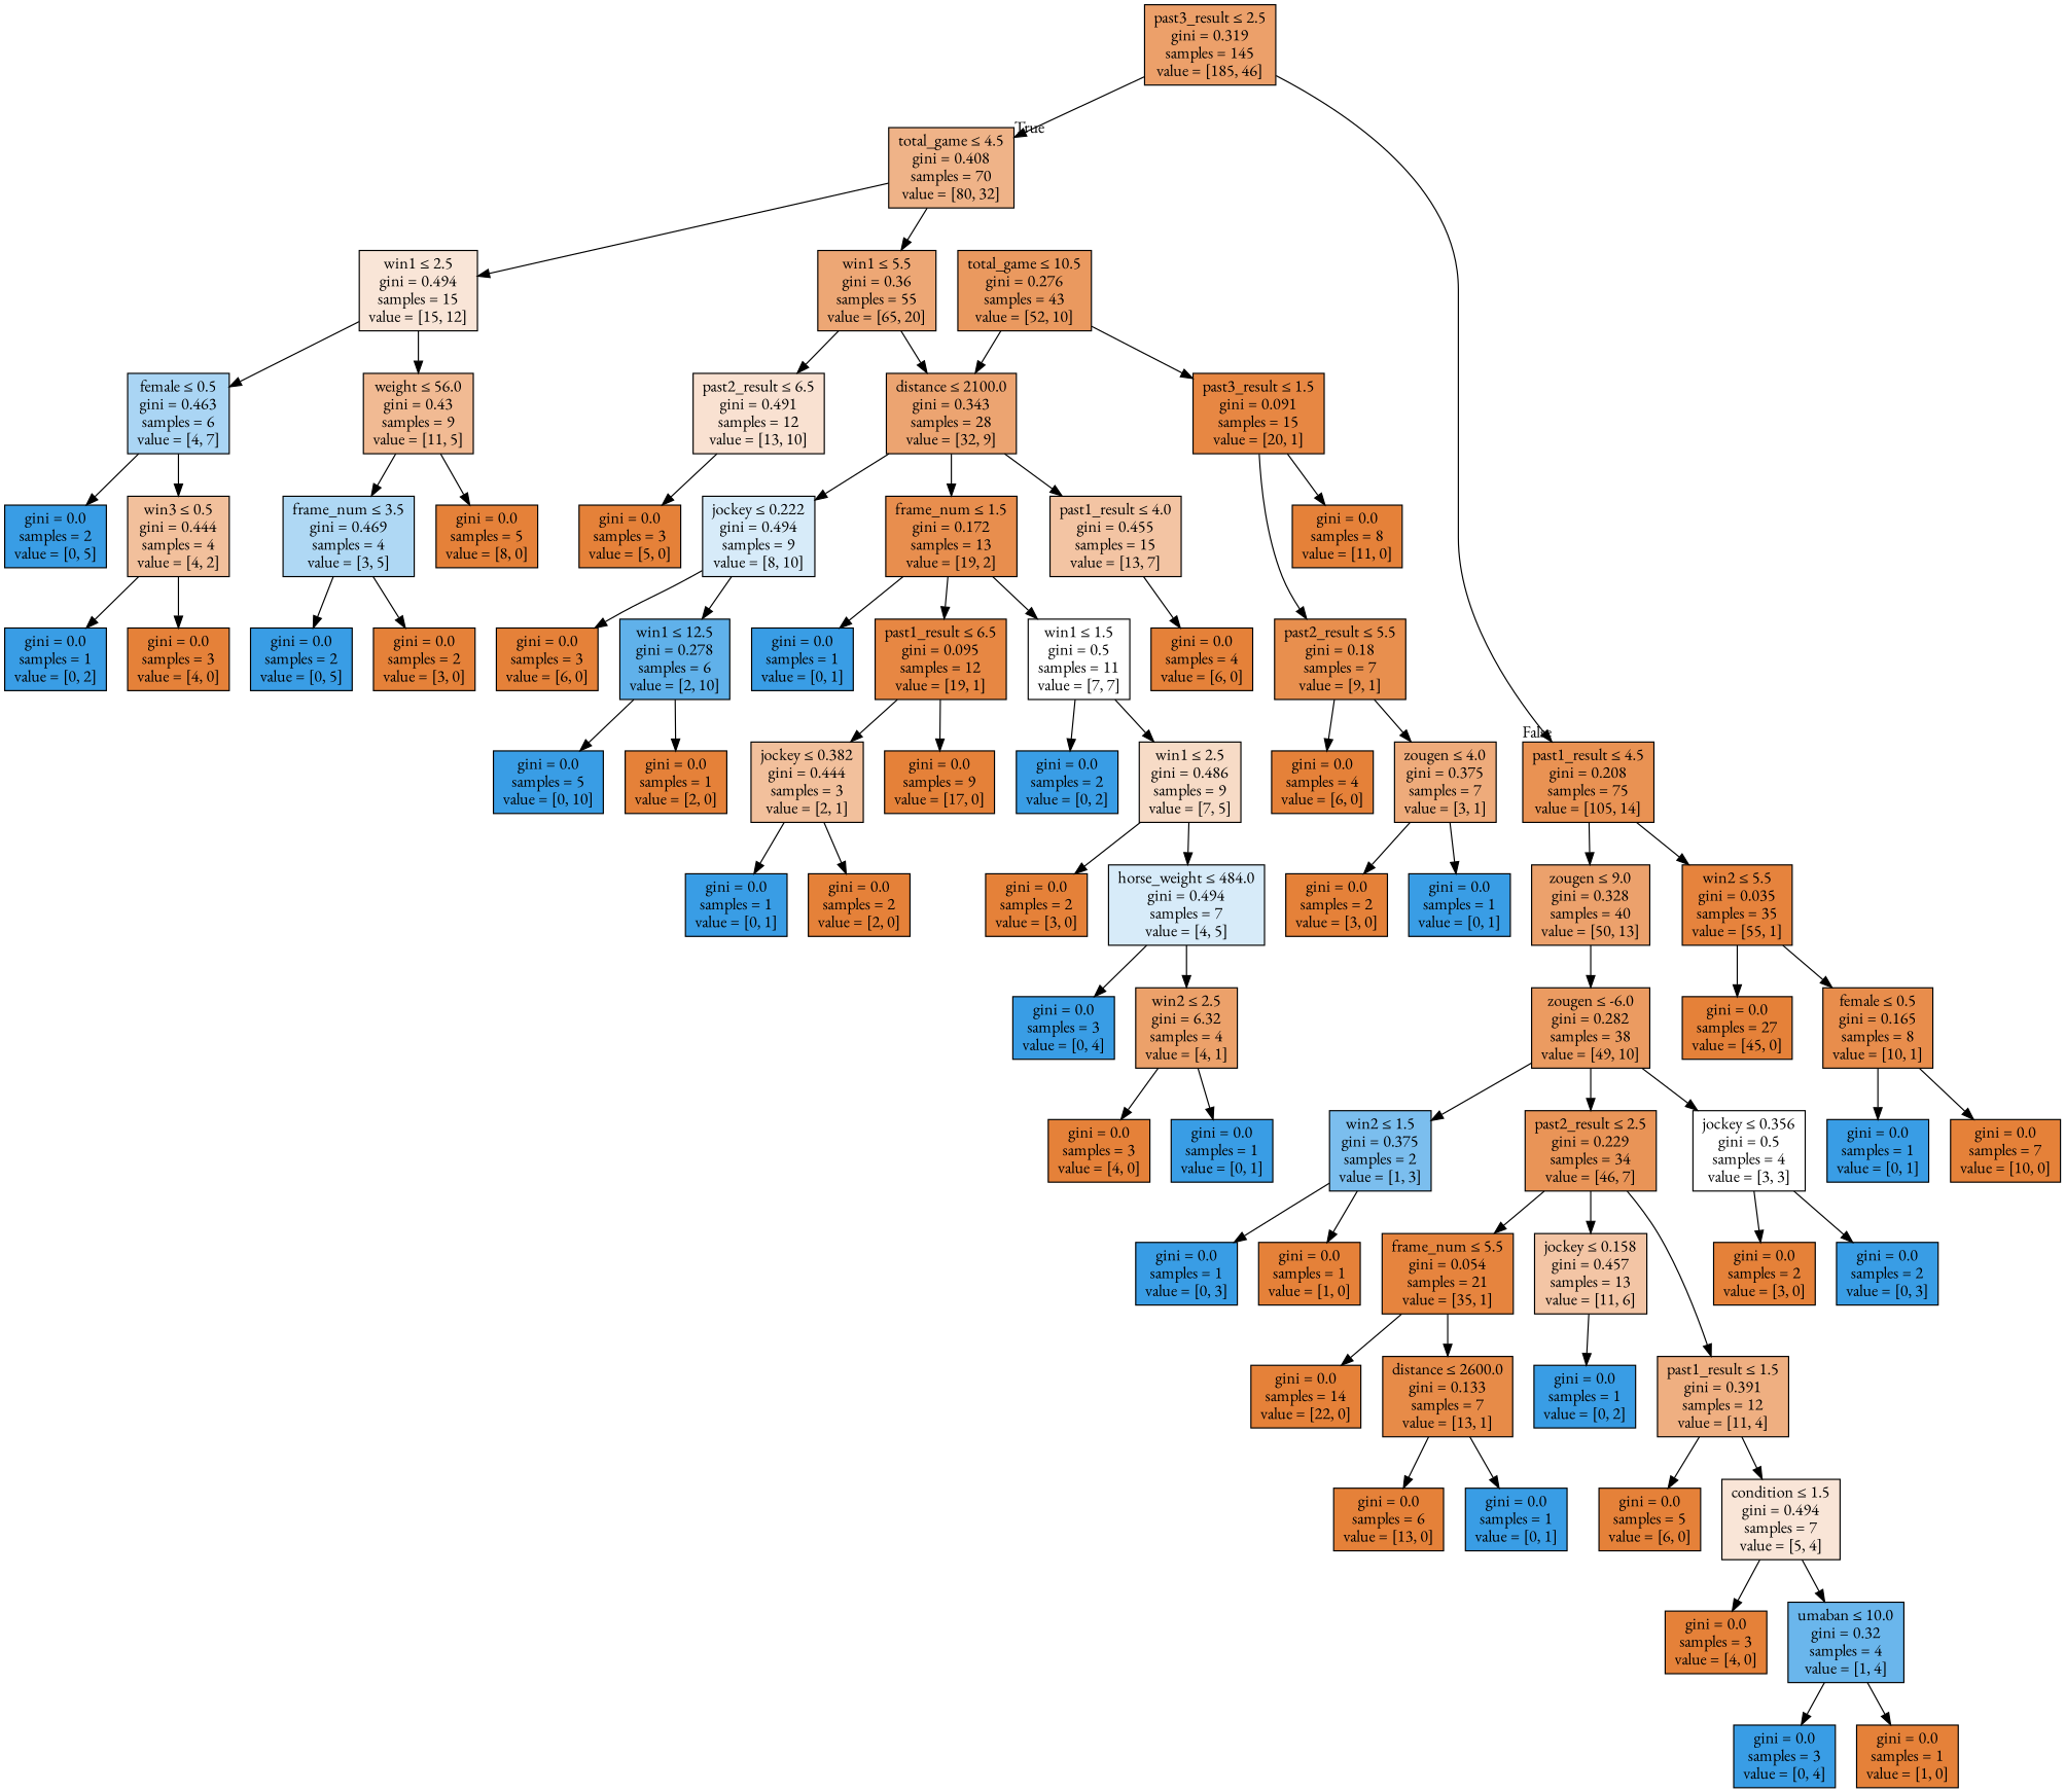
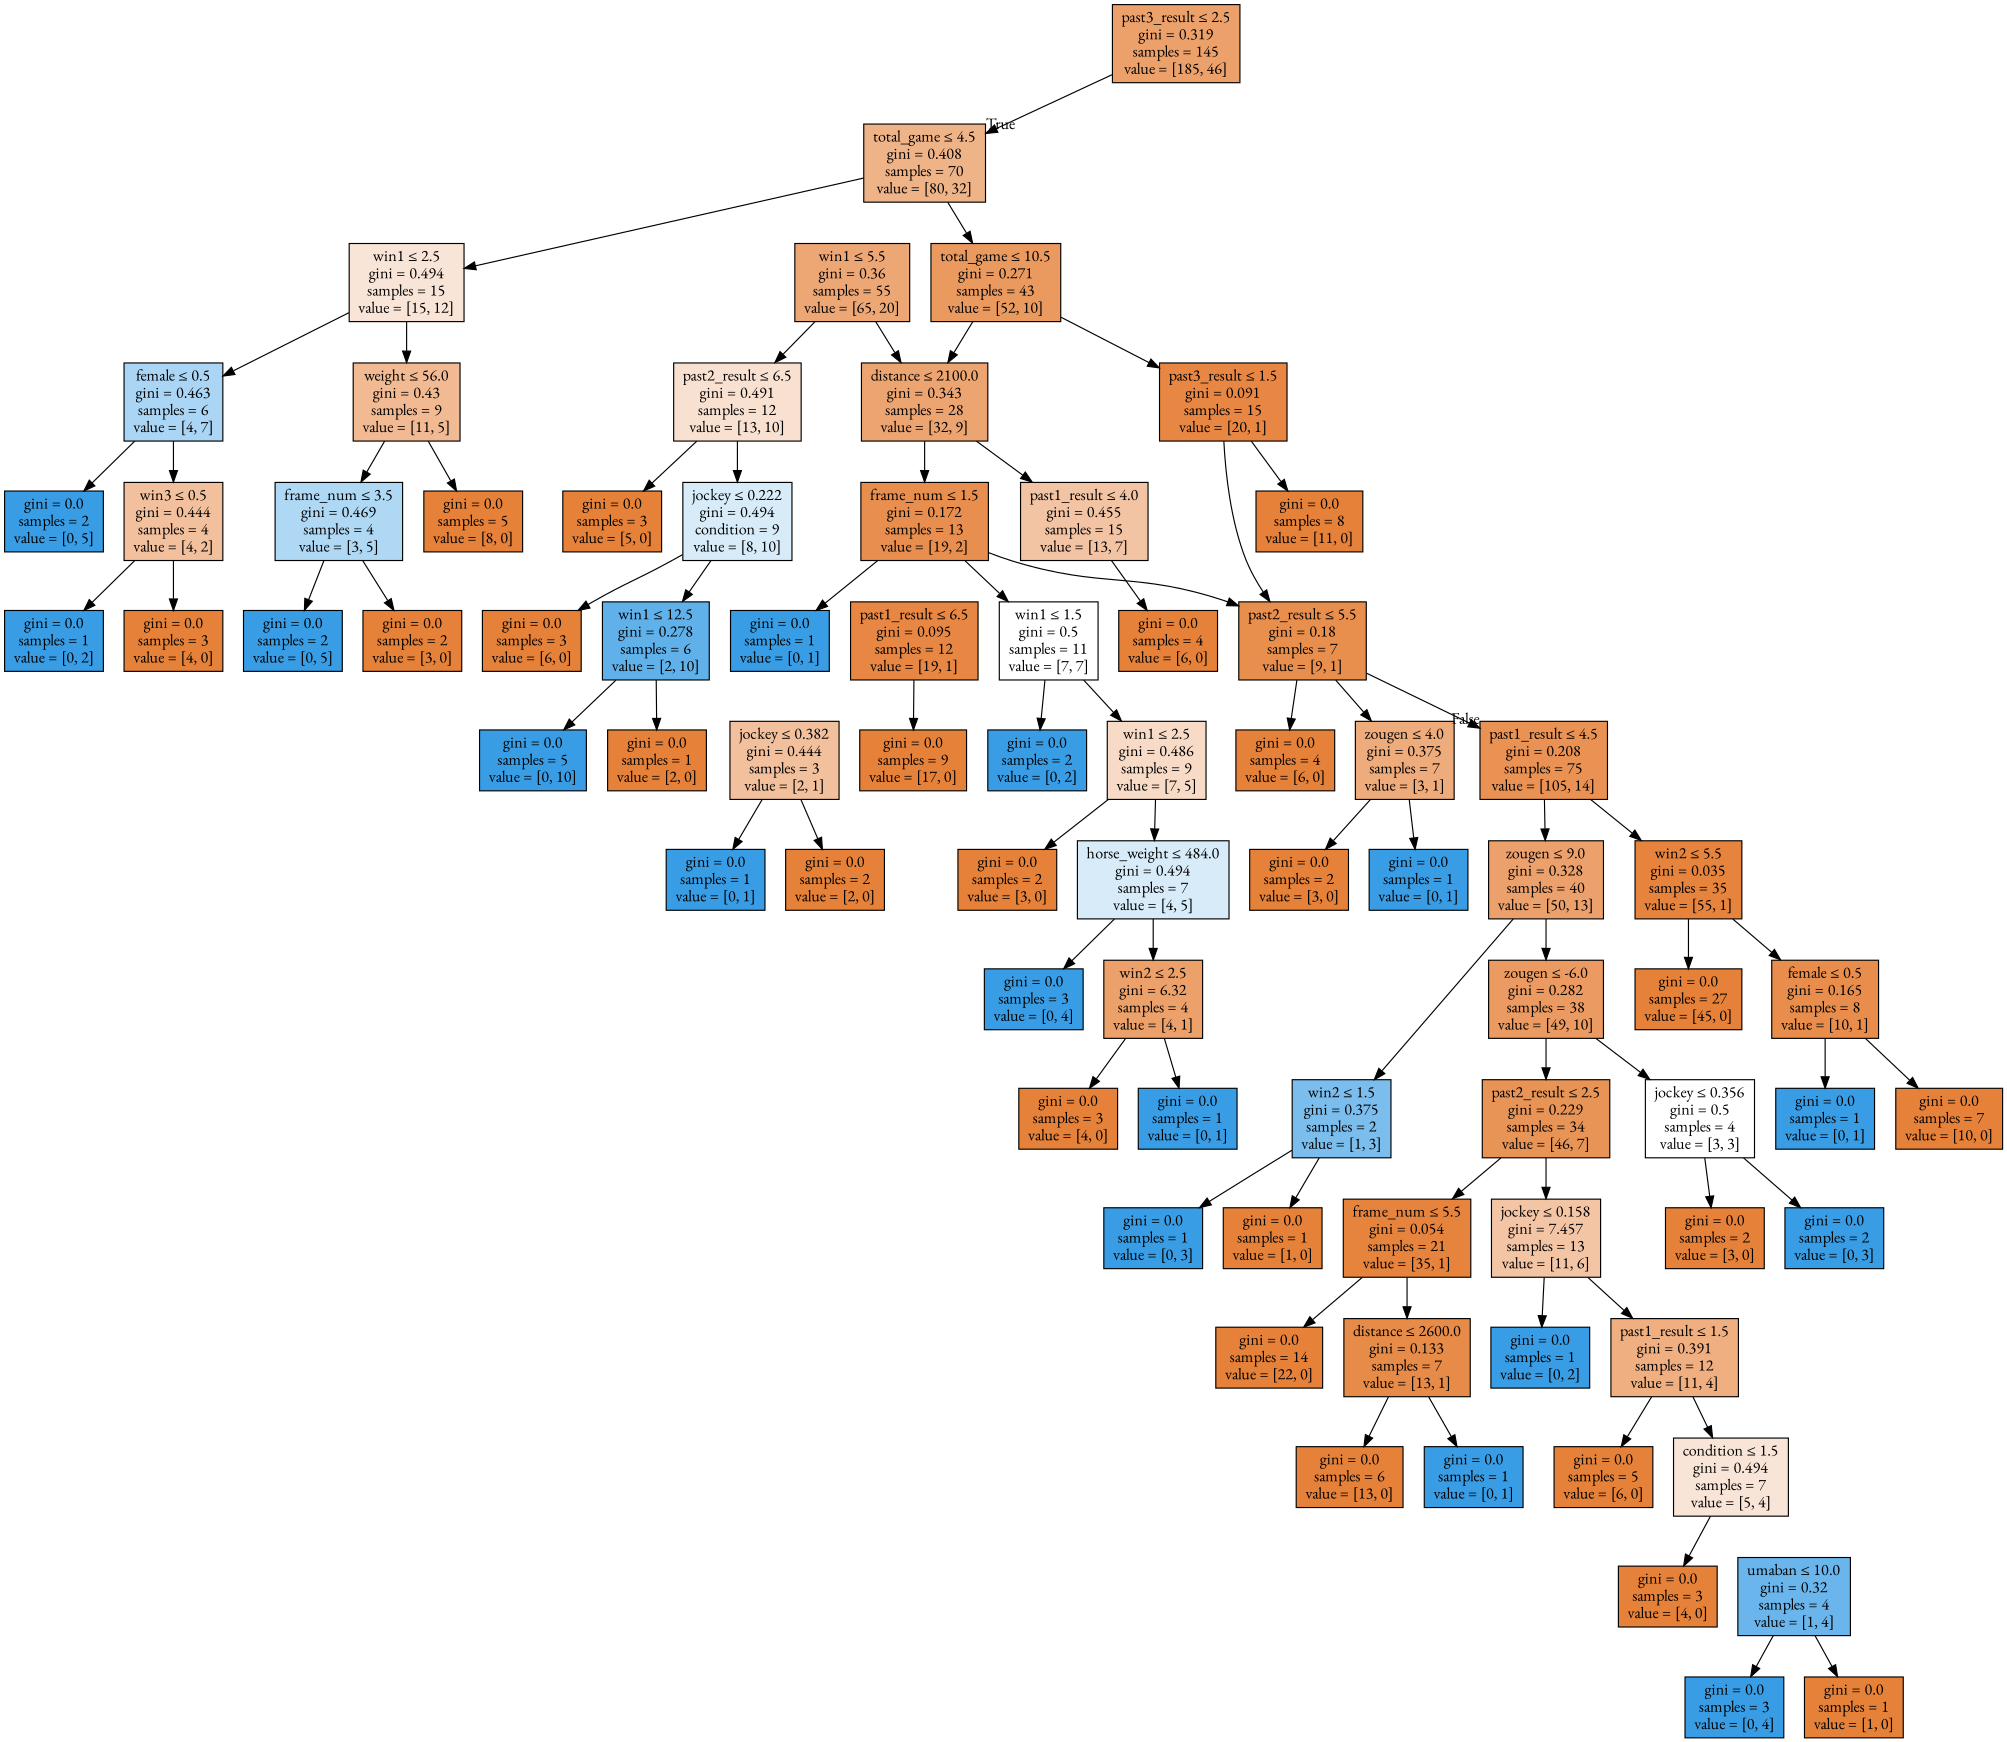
  digraph {
    fontname="EB Garamond"
    node [color=black fillcolor="#e58139ff" fontname="EB Garamond" shape=box style=filled]
    edge [fontname="EB Garamond"]
    n1 [fillcolor="#e58139c0" label=<past3_result &le; 2.5<br/>gini = 0.319<br/>samples = 145<br/>value = [185, 46]>]
    n2 [fillcolor="#e5813999" label=<total_game &le; 4.5<br/>gini = 0.408<br/>samples = 70<br/>value = [80, 32]>]
    n3 [fillcolor="#e58139dd" label=<past1_result &le; 4.5<br/>gini = 0.208<br/>samples = 75<br/>value = [105, 14]>]
    n4 [fillcolor="#e5813933" label=<win1 &le; 2.5<br/>gini = 0.494<br/>samples = 15<br/>value = [15, 12]>]
    n5 [fillcolor="#e58139b1" label=<win1 &le; 5.5<br/>gini = 0.36<br/>samples = 55<br/>value = [65, 20]>]
    n6 [fillcolor="#e58139bd" label=<zougen &le; 9.0<br/>gini = 0.328<br/>samples = 40<br/>value = [50, 13]>]
    n7 [fillcolor="#e58139fa" label=<win2 &le; 5.5<br/>gini = 0.035<br/>samples = 35<br/>value = [55, 1]>]
    n8 [fillcolor="#e581398b" label=<weight &le; 56.0<br/>gini = 0.43<br/>samples = 9<br/>value = [11, 5]>]
    n9 [fillcolor="#399de56d" label=<female &le; 0.5<br/>gini = 0.463<br/>samples = 6<br/>value = [4, 7]>]
    n10 [fillcolor="#e581393b" label=<past2_result &le; 6.5<br/>gini = 0.491<br/>samples = 12<br/>value = [13, 10]>]
    n11 [fillcolor="#e58139b7" label=<distance &le; 2100.0<br/>gini = 0.343<br/>samples = 28<br/>value = [32, 9]>]
    n12 [label=<gini = 0.0<br/>samples = 5<br/>value = [8, 0]>]
    n13 [fillcolor="#399de566" label=<frame_num &le; 3.5<br/>gini = 0.469<br/>samples = 4<br/>value = [3, 5]>]
    n14 [fillcolor="#e581397f" label=<win3 &le; 0.5<br/>gini = 0.444<br/>samples = 4<br/>value = [4, 2]>]
    n15 [fillcolor="#399de5ff" label=<gini = 0.0<br/>samples = 2<br/>value = [0, 5]>]
    n16 [label=<gini = 0.0<br/>samples = 2<br/>value = [3, 0]>]
    n17 [fillcolor="#399de5ff" label=<gini = 0.0<br/>samples = 2<br/>value = [0, 5]>]
    n18 [label=<gini = 0.0<br/>samples = 3<br/>value = [4, 0]>]
    n19 [fillcolor="#399de5ff" label=<gini = 0.0<br/>samples = 1<br/>value = [0, 2]>]
-   n20 [fillcolor="#e58139ce" label=<total_game &le; 10.5<br/>gini = 0.276<br/>samples = 43<br/>value = [52, 10]>]
+   n20 [fillcolor="#e58139ce" label=<total_game &le; 10.5<br/>gini = 0.271<br/>samples = 43<br/>value = [52, 10]>]
    n21 [fillcolor="#e58139f2" label=<past3_result &le; 1.5<br/>gini = 0.091<br/>samples = 15<br/>value = [20, 1]>]
-   n22 [fillcolor="#399de533" label=<jockey &le; 0.222<br/>gini = 0.494<br/>samples = 9<br/>value = [8, 10]>]
+   n22 [fillcolor="#399de533" label=<jockey &le; 0.222<br/>gini = 0.494<br/>condition = 9<br/>value = [8, 10]>]
    n23 [label=<gini = 0.0<br/>samples = 3<br/>value = [5, 0]>]
    n24 [fillcolor="#e5813976" label=<past1_result &le; 4.0<br/>gini = 0.455<br/>samples = 15<br/>value = [13, 7]>]
    n25 [fillcolor="#e58139e4" label=<frame_num &le; 1.5<br/>gini = 0.172<br/>samples = 13<br/>value = [19, 2]>]
    n26 [label=<gini = 0.0<br/>samples = 8<br/>value = [11, 0]>]
    n27 [fillcolor="#e58139e3" label=<past2_result &le; 5.5<br/>gini = 0.18<br/>samples = 7<br/>value = [9, 1]>]
    n28 [label=<gini = 0.0<br/>samples = 4<br/>value = [6, 0]>]
    n29 [fillcolor="#e5813900" label=<win1 &le; 1.5<br/>gini = 0.5<br/>samples = 11<br/>value = [7, 7]>]
    n30 [fillcolor="#399de5ff" label=<gini = 0.0<br/>samples = 1<br/>value = [0, 1]>]
    n31 [fillcolor="#e58139f2" label=<past1_result &le; 6.5<br/>gini = 0.095<br/>samples = 12<br/>value = [19, 1]>]
    n32 [fillcolor="#399de5ff" label=<gini = 0.0<br/>samples = 2<br/>value = [0, 2]>]
    n33 [fillcolor="#e5813949" label=<win1 &le; 2.5<br/>gini = 0.486<br/>samples = 9<br/>value = [7, 5]>]
    n34 [label=<gini = 0.0<br/>samples = 2<br/>value = [3, 0]>]
    n35 [fillcolor="#399de533" label=<horse_weight &le; 484.0<br/>gini = 0.494<br/>samples = 7<br/>value = [4, 5]>]
    n36 [fillcolor="#399de5ff" label=<gini = 0.0<br/>samples = 3<br/>value = [0, 4]>]
    n37 [fillcolor="#e58139bf" label=<win2 &le; 2.5<br/>gini = 6.32<br/>samples = 4<br/>value = [4, 1]>]
    n38 [label=<gini = 0.0<br/>samples = 3<br/>value = [4, 0]>]
    n39 [fillcolor="#399de5ff" label=<gini = 0.0<br/>samples = 1<br/>value = [0, 1]>]
    n40 [label=<gini = 0.0<br/>samples = 9<br/>value = [17, 0]>]
    n41 [fillcolor="#e581397f" label=<jockey &le; 0.382<br/>gini = 0.444<br/>samples = 3<br/>value = [2, 1]>]
    n42 [fillcolor="#399de5ff" label=<gini = 0.0<br/>samples = 1<br/>value = [0, 1]>]
    n43 [label=<gini = 0.0<br/>samples = 2<br/>value = [2, 0]>]
    n44 [label=<gini = 0.0<br/>samples = 4<br/>value = [6, 0]>]
    n45 [fillcolor="#e58139aa" label=<zougen &le; 4.0<br/>gini = 0.375<br/>samples = 7<br/>value = [3, 1]>]
    n46 [label=<gini = 0.0<br/>samples = 2<br/>value = [3, 0]>]
    n47 [fillcolor="#399de5ff" label=<gini = 0.0<br/>samples = 1<br/>value = [0, 1]>]
    n48 [label=<gini = 0.0<br/>samples = 3<br/>value = [6, 0]>]
    n49 [fillcolor="#399de5cc" label=<win1 &le; 12.5<br/>gini = 0.278<br/>samples = 6<br/>value = [2, 10]>]
    n50 [fillcolor="#399de5ff" label=<gini = 0.0<br/>samples = 5<br/>value = [0, 10]>]
    n51 [label=<gini = 0.0<br/>samples = 1<br/>value = [2, 0]>]
    n52 [fillcolor="#e58139cb" label=<zougen &le; -6.0<br/>gini = 0.282<br/>samples = 38<br/>value = [49, 10]>]
    n53 [fillcolor="#399de5aa" label=<win2 &le; 1.5<br/>gini = 0.375<br/>samples = 2<br/>value = [1, 3]>]
    n54 [label=<gini = 0.0<br/>samples = 27<br/>value = [45, 0]>]
    n55 [fillcolor="#e58139e6" label=<female &le; 0.5<br/>gini = 0.165<br/>samples = 8<br/>value = [10, 1]>]
    n56 [fillcolor="#e5813900" label=<jockey &le; 0.356<br/>gini = 0.5<br/>samples = 4<br/>value = [3, 3]>]
    n57 [fillcolor="#e58139d8" label=<past2_result &le; 2.5<br/>gini = 0.229<br/>samples = 34<br/>value = [46, 7]>]
    n58 [label=<gini = 0.0<br/>samples = 1<br/>value = [1, 0]>]
    n59 [fillcolor="#399de5ff" label=<gini = 0.0<br/>samples = 1<br/>value = [0, 3]>]
    n60 [label=<gini = 0.0<br/>samples = 2<br/>value = [3, 0]>]
    n61 [fillcolor="#399de5ff" label=<gini = 0.0<br/>samples = 2<br/>value = [0, 3]>]
-   n62 [fillcolor="#e5813974" label=<jockey &le; 0.158<br/>gini = 0.457<br/>samples = 13<br/>value = [11, 6]>]
+   n62 [fillcolor="#e5813974" label=<jockey &le; 0.158<br/>gini = 7.457<br/>samples = 13<br/>value = [11, 6]>]
    n63 [fillcolor="#e58139f8" label=<frame_num &le; 5.5<br/>gini = 0.054<br/>samples = 21<br/>value = [35, 1]>]
    n64 [fillcolor="#399de5ff" label=<gini = 0.0<br/>samples = 1<br/>value = [0, 2]>]
    n65 [fillcolor="#e58139a2" label=<past1_result &le; 1.5<br/>gini = 0.391<br/>samples = 12<br/>value = [11, 4]>]
    n66 [label=<gini = 0.0<br/>samples = 14<br/>value = [22, 0]>]
    n67 [fillcolor="#e58139eb" label=<distance &le; 2600.0<br/>gini = 0.133<br/>samples = 7<br/>value = [13, 1]>]
    n68 [label=<gini = 0.0<br/>samples = 5<br/>value = [6, 0]>]
    n69 [fillcolor="#e5813933" label=<condition &le; 1.5<br/>gini = 0.494<br/>samples = 7<br/>value = [5, 4]>]
    n70 [label=<gini = 0.0<br/>samples = 3<br/>value = [4, 0]>]
    n71 [fillcolor="#399de5bf" label=<umaban &le; 10.0<br/>gini = 0.32<br/>samples = 4<br/>value = [1, 4]>]
    n72 [fillcolor="#399de5ff" label=<gini = 0.0<br/>samples = 3<br/>value = [0, 4]>]
    n73 [label=<gini = 0.0<br/>samples = 1<br/>value = [1, 0]>]
    n74 [label=<gini = 0.0<br/>samples = 6<br/>value = [13, 0]>]
    n75 [fillcolor="#399de5ff" label=<gini = 0.0<br/>samples = 1<br/>value = [0, 1]>]
    n76 [label=<gini = 0.0<br/>samples = 7<br/>value = [10, 0]>]
    n77 [fillcolor="#399de5ff" label=<gini = 0.0<br/>samples = 1<br/>value = [0, 1]>]
    n1 -> n2 [headlabel=True labelangle=45 labeldistance=2.5]
-   n1 -> n3 [headlabel=False labelangle=-45 labeldistance=2.5]
+   n27 -> n3 [headlabel=False labelangle=-45 labeldistance=2.5]
    n2 -> n4
-   n2 -> n5
+   n2 -> n20
    n3 -> n6
    n3 -> n7
    n4 -> n8
    n4 -> n9
    n5 -> n10
    n5 -> n11
    n6 -> n52
-   n52 -> n53
+   n6 -> n53
    n7 -> n54
    n7 -> n55
    n8 -> n12
    n8 -> n13
    n9 -> n14
    n9 -> n15
-   n11 -> n22
+   n10 -> n22
    n10 -> n23
    n11 -> n24
    n11 -> n25
    n13 -> n16
    n13 -> n17
    n14 -> n18
    n14 -> n19
    n20 -> n11
    n20 -> n21
    n21 -> n26
    n21 -> n27
    n22 -> n48
    n22 -> n49
    n24 -> n28
    n25 -> n29
    n25 -> n30
-   n25 -> n31
+   n25 -> n27
    n27 -> n44
    n27 -> n45
    n29 -> n32
    n29 -> n33
    n31 -> n40
-   n31 -> n41
    n33 -> n34
    n33 -> n35
    n35 -> n36
    n35 -> n37
    n37 -> n38
    n37 -> n39
    n41 -> n42
    n41 -> n43
    n45 -> n46
    n45 -> n47
    n49 -> n50
    n49 -> n51
    n52 -> n56
    n52 -> n57
    n53 -> n58
    n53 -> n59
    n55 -> n76
    n55 -> n77
    n56 -> n60
    n56 -> n61
    n57 -> n62
    n57 -> n63
    n62 -> n64
-   n57 -> n65
+   n62 -> n65
    n63 -> n66
    n63 -> n67
    n65 -> n68
    n65 -> n69
    n67 -> n74
    n67 -> n75
    n69 -> n70
-   n69 -> n71
    n71 -> n72
    n71 -> n73
  }
